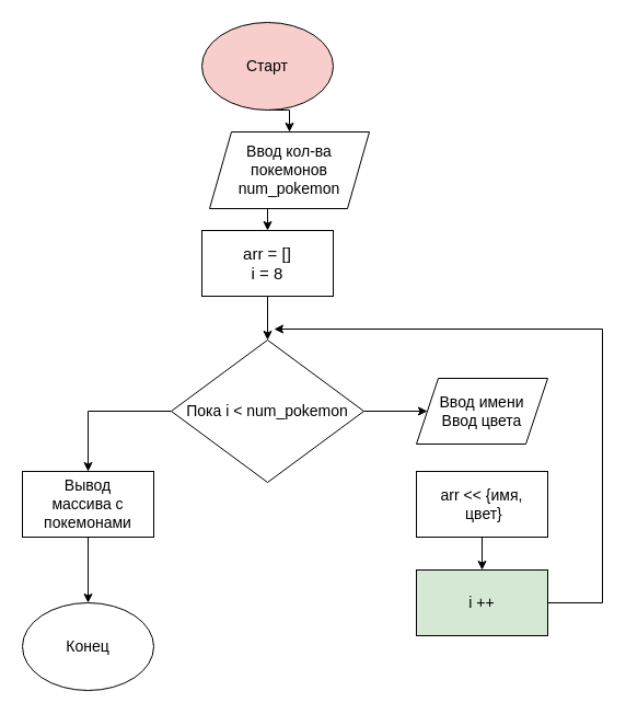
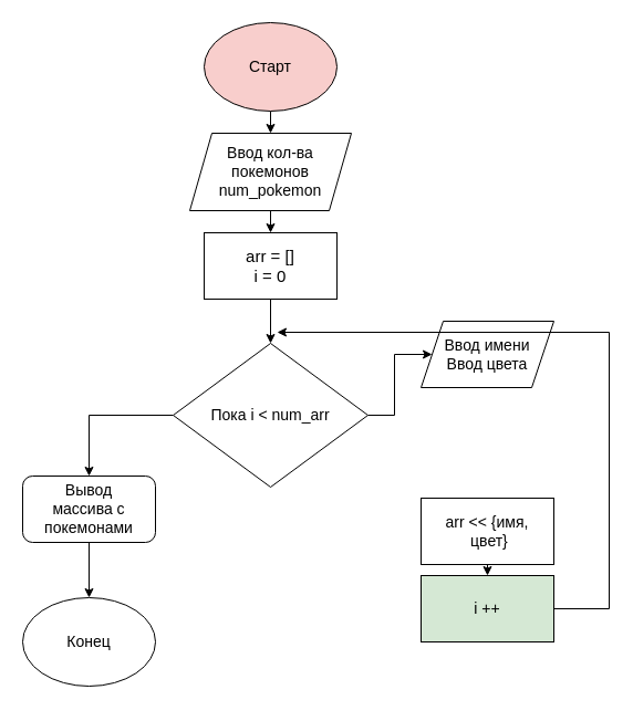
  <mxCell id="0" />
  <mxCell id="1" parent="0" />
  <mxCell id="2" style="edgeStyle=orthogonalEdgeStyle;rounded=0;orthogonalLoop=1;jettySize=auto;html=1;exitX=0.5;exitY=1;exitDx=0;exitDy=0;entryX=0.5;entryY=0;entryDx=0;entryDy=0;" parent="1" target="4" edge="1"><mxGeometry relative="1" as="geometry"><mxPoint x="244" y="100" as="sourcePoint" /></mxGeometry></mxCell>
  <mxCell id="3" style="edgeStyle=orthogonalEdgeStyle;rounded=0;orthogonalLoop=1;jettySize=auto;html=1;exitX=0.5;exitY=1;exitDx=0;exitDy=0;entryX=0.5;entryY=0;entryDx=0;entryDy=0;fontSize=15;" edge="1" parent="1" source="4" target="10"><mxGeometry relative="1" as="geometry" /></mxCell>
- <mxCell id="4" value="Ввод кол-ва&lt;br&gt;покемонов&lt;br&gt;num_pokemon" style="shape=parallelogram;perimeter=parallelogramPerimeter;whiteSpace=wrap;html=1;fixedSize=1;fontSize=14;" parent="1" vertex="1"><mxGeometry x="191" y="120" width="146" height="70" as="geometry" /></mxCell>
+ <mxCell id="4" value="Ввод кол-ва&lt;br&gt;покемонов&lt;br&gt;num_pokemon" style="shape=parallelogram;perimeter=parallelogramPerimeter;whiteSpace=wrap;html=1;fixedSize=1;fontSize=14;" parent="1" vertex="1"><mxGeometry x="171" y="120" width="146" height="70" as="geometry" /></mxCell>
  <mxCell id="5" style="edgeStyle=orthogonalEdgeStyle;rounded=0;orthogonalLoop=1;jettySize=auto;html=1;exitX=0.5;exitY=1;exitDx=0;exitDy=0;entryX=0.5;entryY=0;entryDx=0;entryDy=0;fontSize=14;" parent="1" source="6" target="8" edge="1"><mxGeometry relative="1" as="geometry" /></mxCell>
- <mxCell id="6" value="Вывод &lt;br&gt;массива с покемонами" style="whiteSpace=wrap;html=1;fontSize=14;rounded=0;" parent="1" vertex="1"><mxGeometry x="20" y="430" width="120" height="60" as="geometry" /></mxCell>
+ <mxCell id="6" value="Вывод &lt;br&gt;массива с покемонами" style="rounded=1;whiteSpace=wrap;html=1;fontSize=14;" parent="1" vertex="1"><mxGeometry x="20" y="430" width="120" height="60" as="geometry" /></mxCell>
  <mxCell id="7" value="Старт" style="ellipse;whiteSpace=wrap;html=1;fontSize=14;fillColor=#f8cecc;" parent="1" vertex="1"><mxGeometry x="184" y="20" width="120" height="80" as="geometry" /></mxCell>
- <mxCell id="8" value="Конец" style="ellipse;whiteSpace=wrap;html=1;fontSize=14;" parent="1" vertex="1"><mxGeometry x="20" y="550" width="120" height="80" as="geometry" /></mxCell>
+ <mxCell id="8" value="Конец" style="ellipse;whiteSpace=wrap;html=1;fontSize=14;" parent="1" vertex="1"><mxGeometry x="20" y="540" width="120" height="80" as="geometry" /></mxCell>
  <mxCell id="9" style="edgeStyle=orthogonalEdgeStyle;rounded=0;orthogonalLoop=1;jettySize=auto;html=1;exitX=0.5;exitY=1;exitDx=0;exitDy=0;entryX=0.5;entryY=0;entryDx=0;entryDy=0;fontSize=14;" edge="1" parent="1" source="10" target="13"><mxGeometry relative="1" as="geometry" /></mxCell>
- <mxCell id="10" value="arr = []&lt;br style=&quot;font-size: 15px;&quot;&gt;i = 8" style="rounded=0;whiteSpace=wrap;html=1;fontSize=15;" vertex="1" parent="1"><mxGeometry x="184" y="210" width="120" height="60" as="geometry" /></mxCell>
+ <mxCell id="10" value="arr = []&lt;br style=&quot;font-size: 15px;&quot;&gt;i = 0" style="rounded=0;whiteSpace=wrap;html=1;fontSize=15;" vertex="1" parent="1"><mxGeometry x="184" y="210" width="120" height="60" as="geometry" /></mxCell>
  <mxCell id="11" style="edgeStyle=orthogonalEdgeStyle;rounded=0;orthogonalLoop=1;jettySize=auto;html=1;exitX=1;exitY=0.5;exitDx=0;exitDy=0;entryX=0;entryY=0.5;entryDx=0;entryDy=0;fontSize=14;" edge="1" parent="1" source="13" target="14"><mxGeometry relative="1" as="geometry" /></mxCell>
  <mxCell id="12" style="edgeStyle=orthogonalEdgeStyle;rounded=0;orthogonalLoop=1;jettySize=auto;html=1;exitX=0;exitY=0.5;exitDx=0;exitDy=0;entryX=0.5;entryY=0;entryDx=0;entryDy=0;fontSize=14;" edge="1" parent="1" source="13" target="6"><mxGeometry relative="1" as="geometry" /></mxCell>
- <mxCell id="13" value="Пока i &amp;lt; num_pokemon" style="rhombus;whiteSpace=wrap;html=1;fontSize=14;" vertex="1" parent="1"><mxGeometry x="156" y="310" width="176" height="130" as="geometry" /></mxCell>
- <mxCell id="14" value="Ввод имени&lt;br&gt;Ввод цвета" style="shape=parallelogram;perimeter=parallelogramPerimeter;whiteSpace=wrap;html=1;fixedSize=1;fontSize=14;" vertex="1" parent="1"><mxGeometry x="380" y="345" width="120" height="60" as="geometry" /></mxCell>
+ <mxCell id="13" value="Пока i &amp;lt; num_arr" style="rhombus;whiteSpace=wrap;html=1;fontSize=14;" vertex="1" parent="1"><mxGeometry x="156" y="310" width="176" height="130" as="geometry" /></mxCell>
+ <mxCell id="14" value="Ввод имени&lt;br&gt;Ввод цвета" style="shape=parallelogram;perimeter=parallelogramPerimeter;whiteSpace=wrap;html=1;fixedSize=1;fontSize=14;" vertex="1" parent="1"><mxGeometry x="380" y="290" width="120" height="60" as="geometry" /></mxCell>
  <mxCell id="15" style="edgeStyle=orthogonalEdgeStyle;rounded=0;orthogonalLoop=1;jettySize=auto;html=1;exitX=0.5;exitY=1;exitDx=0;exitDy=0;entryX=0.5;entryY=0;entryDx=0;entryDy=0;fontSize=14;" edge="1" parent="1" source="16" target="17"><mxGeometry relative="1" as="geometry" /></mxCell>
- <mxCell id="16" value="arr &amp;lt;&amp;lt; {имя,&lt;br&gt;&amp;nbsp;цвет}" style="rounded=0;whiteSpace=wrap;html=1;fontSize=14;" vertex="1" parent="1"><mxGeometry x="380" y="430" width="120" height="60" as="geometry" /></mxCell>
+ <mxCell id="16" value="arr &amp;lt;&amp;lt; {имя,&lt;br&gt;&amp;nbsp;цвет}" style="rounded=0;whiteSpace=wrap;html=1;fontSize=14;" vertex="1" parent="1"><mxGeometry x="380" y="450" width="120" height="60" as="geometry" /></mxCell>
  <mxCell id="17" value="i ++" style="rounded=0;whiteSpace=wrap;html=1;fontSize=14;fillColor=#d5e8d4;" vertex="1" parent="1"><mxGeometry x="380" y="520" width="120" height="60" as="geometry" /></mxCell>
  <mxCell id="18" value="" style="endArrow=none;html=1;rounded=0;fontSize=14;exitX=1;exitY=0.5;exitDx=0;exitDy=0;" edge="1" parent="1" source="17"><mxGeometry width="50" height="50" relative="1" as="geometry"><mxPoint x="220" y="410" as="sourcePoint" /><mxPoint x="550" y="550" as="targetPoint" /></mxGeometry></mxCell>
  <mxCell id="19" value="" style="endArrow=none;html=1;rounded=0;fontSize=14;" edge="1" parent="1"><mxGeometry width="50" height="50" relative="1" as="geometry"><mxPoint x="550" y="550" as="sourcePoint" /><mxPoint x="550" y="300" as="targetPoint" /></mxGeometry></mxCell>
  <mxCell id="20" value="" style="endArrow=classic;html=1;rounded=0;fontSize=14;" edge="1" parent="1"><mxGeometry width="50" height="50" relative="1" as="geometry"><mxPoint x="550" y="300" as="sourcePoint" /><mxPoint x="250" y="300" as="targetPoint" /></mxGeometry></mxCell>
